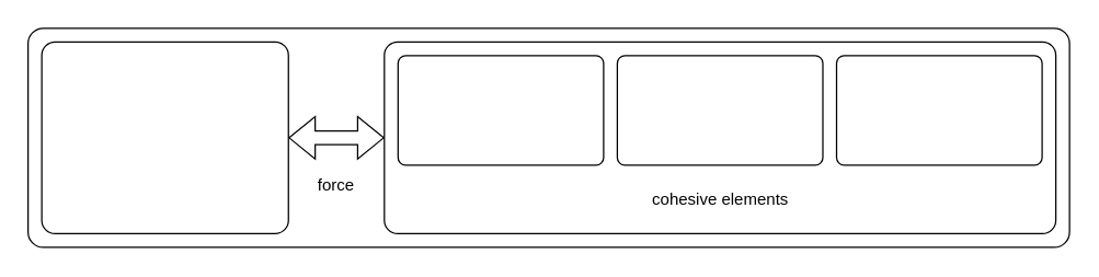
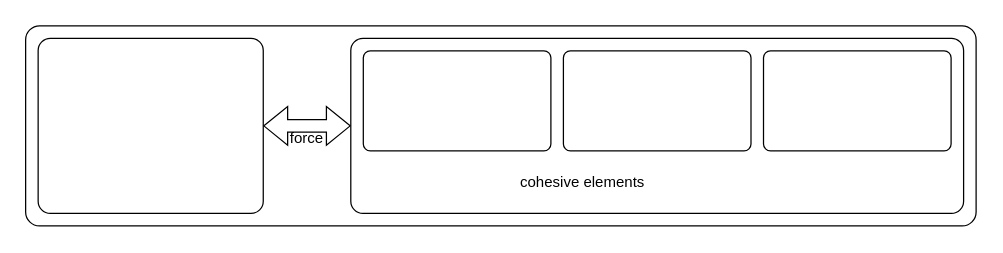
  <mxCell id="0" />
  <mxCell id="1" parent="0" />
  <mxCell id="2" value="" style="rounded=1;whiteSpace=wrap;html=1;arcSize=7;" vertex="1" parent="1"><mxGeometry x="20" y="20" width="760" height="160" as="geometry" /></mxCell>
  <mxCell id="3" value="" style="rounded=1;whiteSpace=wrap;html=1;arcSize=7;" vertex="1" parent="1"><mxGeometry x="30" y="30" width="180" height="140" as="geometry" /></mxCell>
  <mxCell id="4" value="" style="rounded=1;whiteSpace=wrap;html=1;arcSize=7;" vertex="1" parent="1"><mxGeometry x="280" y="30" width="490" height="140" as="geometry" /></mxCell>
  <mxCell id="5" value="" style="rounded=1;whiteSpace=wrap;html=1;arcSize=7;" vertex="1" parent="1"><mxGeometry x="290" y="40" width="150" height="80" as="geometry" /></mxCell>
  <mxCell id="6" value="" style="rounded=1;whiteSpace=wrap;html=1;arcSize=7;" vertex="1" parent="1"><mxGeometry x="450" y="40" width="150" height="80" as="geometry" /></mxCell>
  <mxCell id="7" value="" style="rounded=1;whiteSpace=wrap;html=1;arcSize=7;" vertex="1" parent="1"><mxGeometry x="610" y="40" width="150" height="80" as="geometry" /></mxCell>
  <mxCell id="8" value="" style="shape=flexArrow;endArrow=classic;startArrow=classic;html=1;rounded=0;entryX=0;entryY=0.5;entryDx=0;entryDy=0;exitX=1;exitY=0.5;exitDx=0;exitDy=0;" edge="1" parent="1" source="3" target="4"><mxGeometry width="100" height="100" relative="1" as="geometry"><mxPoint x="210" y="79.5" as="sourcePoint" /><mxPoint x="270" y="79.5" as="targetPoint" /></mxGeometry></mxCell>
- <mxCell id="9" value="cohesive elements" style="text;html=1;align=center;verticalAlign=middle;whiteSpace=wrap;rounded=0;" vertex="1" parent="1"><mxGeometry x="457.5" y="130" width="135" height="30" as="geometry" /></mxCell>
- <mxCell id="10" value="force" style="text;html=1;align=center;verticalAlign=middle;whiteSpace=wrap;rounded=0;" vertex="1" parent="1"><mxGeometry x="220" y="120" width="50" height="30" as="geometry" /></mxCell>
+ <mxCell id="9" value="cohesive elements" style="text;html=1;align=center;verticalAlign=middle;whiteSpace=wrap;rounded=0;" vertex="1" parent="1"><mxGeometry x="397.5" y="130" width="135" height="30" as="geometry" /></mxCell>
+ <mxCell id="10" value="force" style="text;html=1;align=center;verticalAlign=middle;whiteSpace=wrap;rounded=0;" vertex="1" parent="1"><mxGeometry x="220" y="95" width="50" height="30" as="geometry" /></mxCell>
